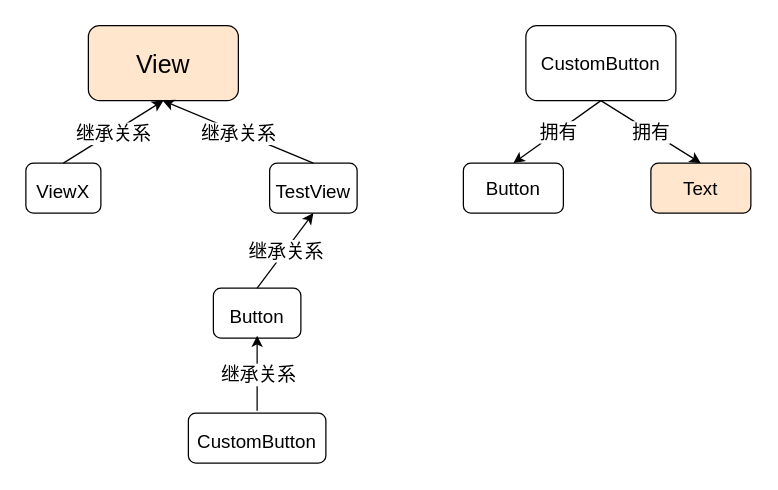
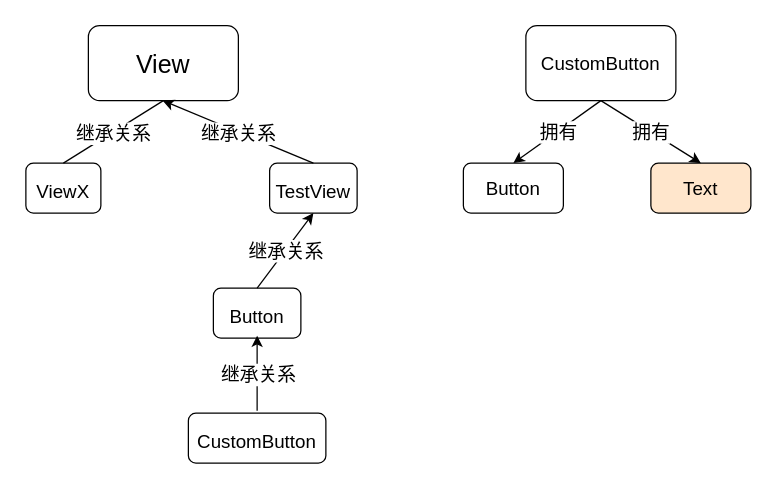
  <mxCell id="0" />
  <mxCell id="1" parent="0" />
- <mxCell id="2" value="&lt;font style=&quot;font-size: 20px;&quot;&gt;View&lt;/font&gt;" style="rounded=1;whiteSpace=wrap;html=1;fontSize=16;fillColor=#ffe6cc;" vertex="1" parent="1"><mxGeometry x="70" y="20" width="120" height="60" as="geometry" /></mxCell>
+ <mxCell id="2" value="&lt;font style=&quot;font-size: 20px;&quot;&gt;View&lt;/font&gt;" style="rounded=1;whiteSpace=wrap;html=1;fontSize=16;" vertex="1" parent="1"><mxGeometry x="70" y="20" width="120" height="60" as="geometry" /></mxCell>
  <mxCell id="3" value="&lt;font style=&quot;font-size: 15px;&quot;&gt;ViewX&lt;/font&gt;" style="rounded=1;whiteSpace=wrap;html=1;fontSize=20;" vertex="1" parent="1"><mxGeometry x="20" y="130" width="60" height="40" as="geometry" /></mxCell>
  <mxCell id="4" value="&lt;font style=&quot;font-size: 15px;&quot;&gt;TestView&lt;/font&gt;" style="rounded=1;whiteSpace=wrap;html=1;fontSize=20;" vertex="1" parent="1"><mxGeometry x="215" y="130" width="70" height="40" as="geometry" /></mxCell>
  <mxCell id="5" value="&lt;font style=&quot;font-size: 15px;&quot;&gt;Button&lt;/font&gt;" style="rounded=1;whiteSpace=wrap;html=1;fontSize=20;" vertex="1" parent="1"><mxGeometry x="170" y="230" width="70" height="40" as="geometry" /></mxCell>
  <mxCell id="6" value="&lt;span style=&quot;font-size: 15px;&quot;&gt;CustomButton&lt;/span&gt;" style="rounded=1;whiteSpace=wrap;html=1;fontSize=20;" vertex="1" parent="1"><mxGeometry x="150" y="330" width="110" height="40" as="geometry" /></mxCell>
  <mxCell id="7" value="" style="endArrow=classic;html=1;fontSize=15;exitX=0.5;exitY=0;exitDx=0;exitDy=0;entryX=0.5;entryY=1;entryDx=0;entryDy=0;" edge="1" parent="1" source="5" target="4"><mxGeometry relative="1" as="geometry"><mxPoint x="220" y="250" as="sourcePoint" /><mxPoint x="320" y="250" as="targetPoint" /></mxGeometry></mxCell>
  <mxCell id="8" value="继承关系" style="edgeLabel;resizable=0;html=1;align=center;verticalAlign=middle;fontSize=15;" connectable="0" vertex="1" parent="7"><mxGeometry relative="1" as="geometry" /></mxCell>
  <mxCell id="9" value="" style="endArrow=classic;html=1;fontSize=15;exitX=0.5;exitY=0;exitDx=0;exitDy=0;entryX=0.5;entryY=1;entryDx=0;entryDy=0;" edge="1" parent="1"><mxGeometry relative="1" as="geometry"><mxPoint x="205" y="328" as="sourcePoint" /><mxPoint x="205" y="268" as="targetPoint" /></mxGeometry></mxCell>
  <mxCell id="10" value="继承关系" style="edgeLabel;resizable=0;html=1;align=center;verticalAlign=middle;fontSize=15;" connectable="0" vertex="1" parent="9"><mxGeometry relative="1" as="geometry" /></mxCell>
  <mxCell id="11" value="" style="endArrow=classic;html=1;fontSize=15;exitX=0.5;exitY=0;exitDx=0;exitDy=0;entryX=0.5;entryY=1;entryDx=0;entryDy=0;" edge="1" parent="1" source="4"><mxGeometry relative="1" as="geometry"><mxPoint x="129.5" y="140" as="sourcePoint" /><mxPoint x="129.5" y="80" as="targetPoint" /></mxGeometry></mxCell>
  <mxCell id="12" value="继承关系" style="edgeLabel;resizable=0;html=1;align=center;verticalAlign=middle;fontSize=15;" connectable="0" vertex="1" parent="11"><mxGeometry relative="1" as="geometry" /></mxCell>
- <mxCell id="13" value="" style="endArrow=classic;html=1;fontSize=15;exitX=0.5;exitY=0;exitDx=0;exitDy=0;entryX=0.5;entryY=1;entryDx=0;entryDy=0;" edge="1" parent="1" source="3" target="2"><mxGeometry relative="1" as="geometry"><mxPoint x="235" y="260" as="sourcePoint" /><mxPoint x="235" y="200" as="targetPoint" /></mxGeometry></mxCell>
+ <mxCell id="13" value="" style="endArrow=none;html=1;fontSize=15;exitX=0.5;exitY=0;exitDx=0;exitDy=0;entryX=0.5;entryY=1;entryDx=0;entryDy=0;" edge="1" parent="1" source="3" target="2"><mxGeometry relative="1" as="geometry"><mxPoint x="235" y="260" as="sourcePoint" /><mxPoint x="235" y="200" as="targetPoint" /></mxGeometry></mxCell>
  <mxCell id="14" value="继承关系" style="edgeLabel;resizable=0;html=1;align=center;verticalAlign=middle;fontSize=15;" connectable="0" vertex="1" parent="13"><mxGeometry relative="1" as="geometry" /></mxCell>
  <mxCell id="15" value="CustomButton" style="rounded=1;whiteSpace=wrap;html=1;fontSize=15;" vertex="1" parent="1"><mxGeometry x="420" y="20" width="120" height="60" as="geometry" /></mxCell>
  <mxCell id="16" value="Text" style="rounded=1;whiteSpace=wrap;html=1;fontSize=15;fillColor=#ffe6cc;" vertex="1" parent="1"><mxGeometry x="520" y="130" width="80" height="40" as="geometry" /></mxCell>
  <mxCell id="17" value="Button" style="rounded=1;whiteSpace=wrap;html=1;fontSize=15;" vertex="1" parent="1"><mxGeometry x="370" y="130" width="80" height="40" as="geometry" /></mxCell>
  <mxCell id="18" value="" style="endArrow=classic;html=1;fontSize=15;exitX=0.5;exitY=1;exitDx=0;exitDy=0;entryX=0.5;entryY=0;entryDx=0;entryDy=0;" edge="1" parent="1" source="15" target="17"><mxGeometry relative="1" as="geometry"><mxPoint x="390" y="240" as="sourcePoint" /><mxPoint x="490" y="240" as="targetPoint" /></mxGeometry></mxCell>
  <mxCell id="19" value="拥有" style="edgeLabel;resizable=0;html=1;align=center;verticalAlign=middle;fontSize=15;" connectable="0" vertex="1" parent="18"><mxGeometry relative="1" as="geometry" /></mxCell>
  <mxCell id="20" value="" style="endArrow=classic;html=1;fontSize=15;entryX=0.5;entryY=0;entryDx=0;entryDy=0;exitX=0.5;exitY=1;exitDx=0;exitDy=0;" edge="1" parent="1" source="15" target="16"><mxGeometry relative="1" as="geometry"><mxPoint x="490" y="130" as="sourcePoint" /><mxPoint x="420" y="140" as="targetPoint" /></mxGeometry></mxCell>
  <mxCell id="21" value="拥有" style="edgeLabel;resizable=0;html=1;align=center;verticalAlign=middle;fontSize=15;" connectable="0" vertex="1" parent="20"><mxGeometry relative="1" as="geometry" /></mxCell>
